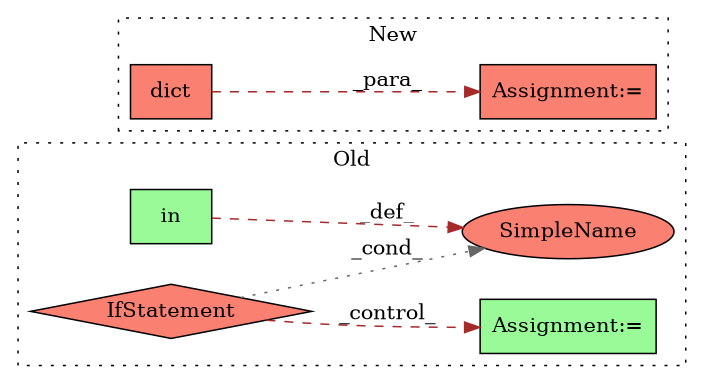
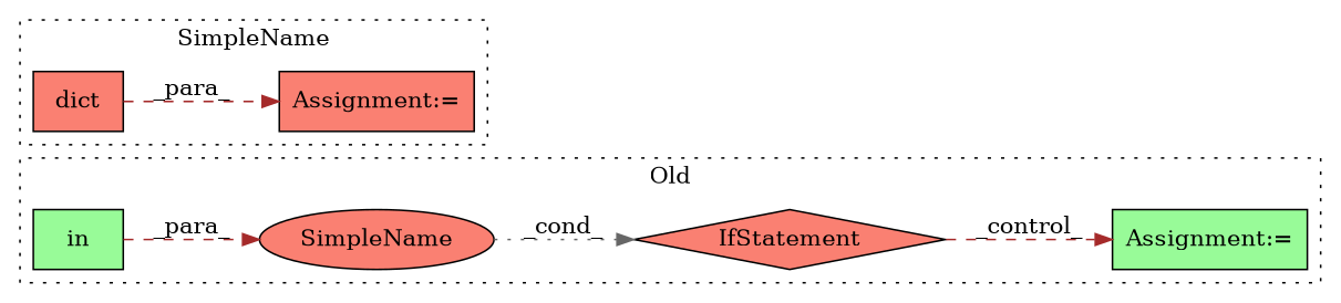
  digraph {
    rankdir=LR
    node [a=7 fillcolor=salmon l=1 shape=box style=filled]
    edge [color=brown style=dashed]
    n1 [a=105 fillcolor=palegreen l=60 label=in s=4807]
    n2 [a=25 l="10,2" label=IfStatement s="4797,4867" shape=diamond]
    n3 [a=42 label=SimpleName shape=ellipse l=""]
    n4 [fillcolor=palegreen label="Assignment:=" s=4908]
    n5 [a=32 l=6 label=dict s=4346]
    n6 [label="Assignment:=" s=4345]
    subgraph cluster_1 {
      label=Old
      style=dotted
      n1
      n2
      n3
      n4
    }
    subgraph cluster_2 {
-     label=New
+     label=SimpleName
      style=dotted
      n5
      n6
    }
-   n1 -> n3 [label=_def_]
+   n1 -> n3 [label=_para_]
    n2 -> n4 [label=_control_]
-   n2 -> n3 [color=gray40 label=_cond_ style=dotted]
+   n3 -> n2 [color=gray40 label=_cond_ style=dotted]
    n5 -> n6 [label=_para_]
  }
